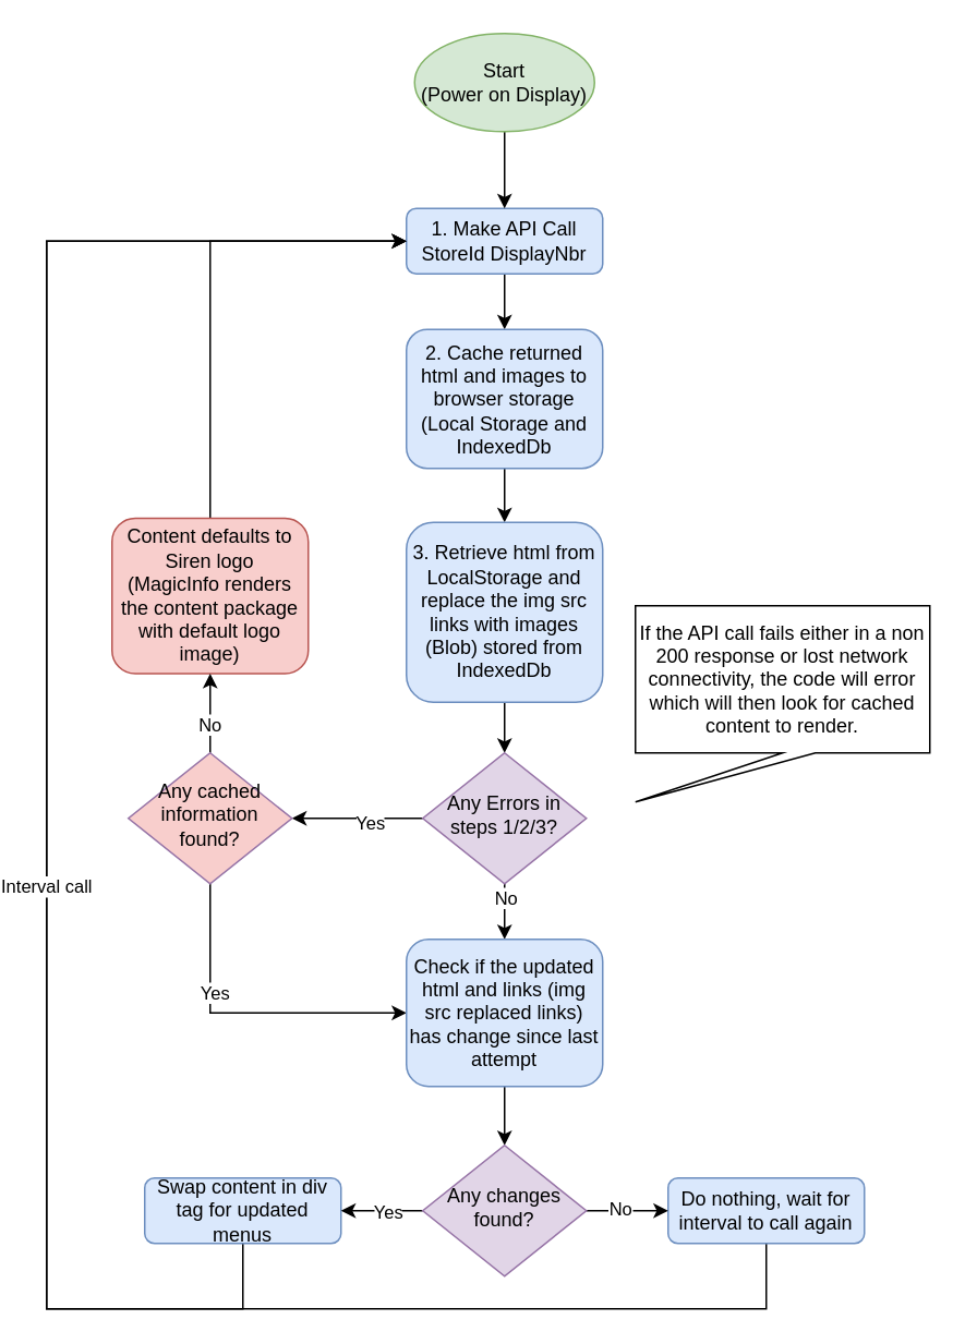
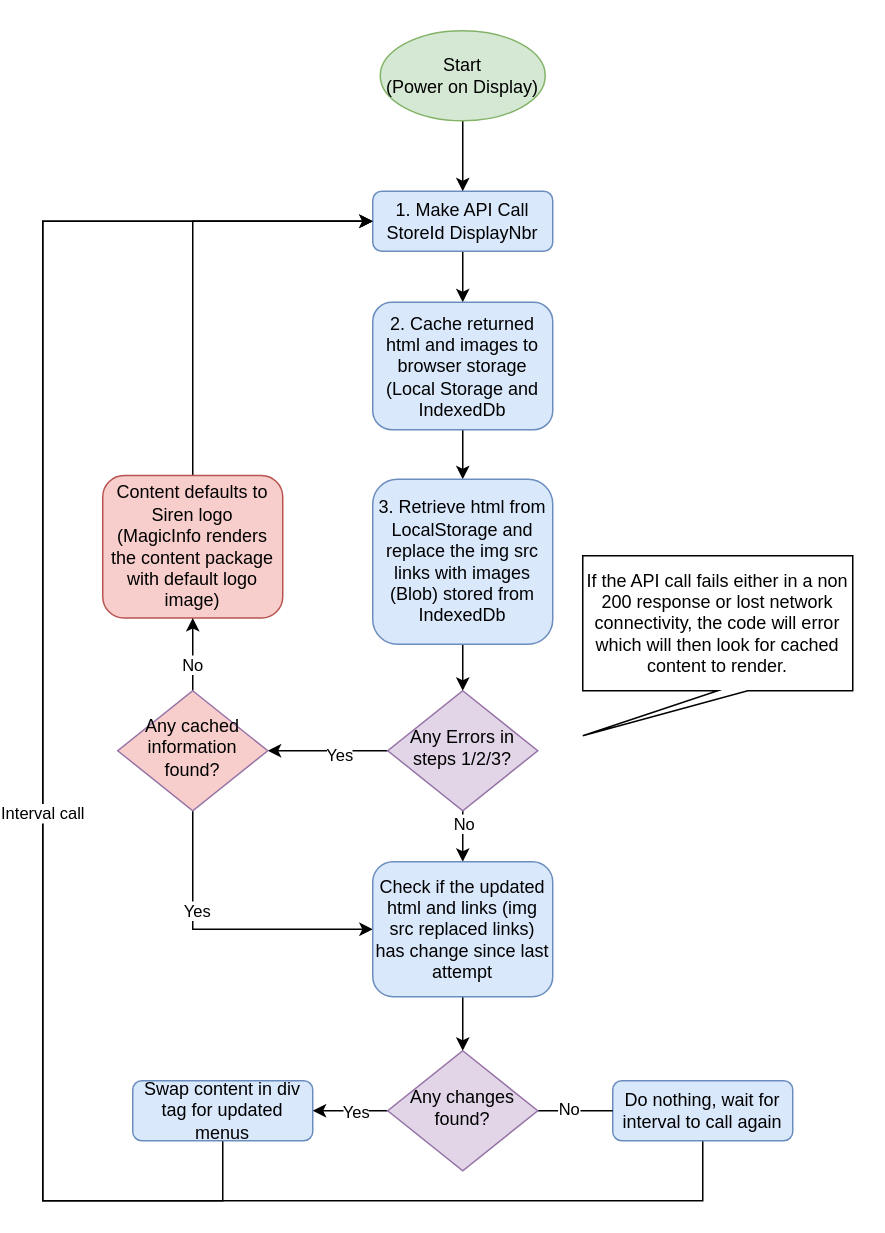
  <mxCell id="0" />
  <mxCell id="1" parent="0" />
  <mxCell id="2" style="edgeStyle=orthogonalEdgeStyle;rounded=0;orthogonalLoop=1;jettySize=auto;html=1;entryX=0.5;entryY=0;entryDx=0;entryDy=0;" edge="1" parent="1" source="3" target="5"><mxGeometry relative="1" as="geometry"><mxPoint x="120" y="220" as="targetPoint" /></mxGeometry></mxCell>
  <mxCell id="3" value="1. Make API Call&lt;br&gt;StoreId DisplayNbr" style="rounded=1;whiteSpace=wrap;html=1;fontSize=12;glass=0;strokeWidth=1;shadow=0;fillColor=#dae8fc;strokeColor=#6c8ebf;" parent="1" vertex="1"><mxGeometry x="240" y="127" width="120" height="40" as="geometry" /></mxCell>
  <mxCell id="4" style="edgeStyle=orthogonalEdgeStyle;rounded=0;orthogonalLoop=1;jettySize=auto;html=1;entryX=0.5;entryY=0;entryDx=0;entryDy=0;" edge="1" parent="1" source="5" target="7"><mxGeometry relative="1" as="geometry" /></mxCell>
  <mxCell id="5" value="2. Cache returned html and images to browser storage&lt;br&gt;(Local Storage and IndexedDb" style="rounded=1;whiteSpace=wrap;html=1;fontSize=12;glass=0;strokeWidth=1;shadow=0;fillColor=#dae8fc;strokeColor=#6c8ebf;" vertex="1" parent="1"><mxGeometry x="240" y="201" width="120" height="85" as="geometry" /></mxCell>
  <mxCell id="6" style="edgeStyle=orthogonalEdgeStyle;rounded=0;orthogonalLoop=1;jettySize=auto;html=1;entryX=0.5;entryY=0;entryDx=0;entryDy=0;" edge="1" parent="1" source="7" target="12"><mxGeometry relative="1" as="geometry" /></mxCell>
  <mxCell id="7" value="3. Retrieve html from LocalStorage and replace the img src links with images (Blob) stored from IndexedDb" style="rounded=1;whiteSpace=wrap;html=1;fontSize=12;glass=0;strokeWidth=1;shadow=0;fillColor=#dae8fc;strokeColor=#6c8ebf;" vertex="1" parent="1"><mxGeometry x="240" y="319" width="120" height="110" as="geometry" /></mxCell>
  <mxCell id="8" style="edgeStyle=orthogonalEdgeStyle;rounded=0;orthogonalLoop=1;jettySize=auto;html=1;" edge="1" parent="1" source="12"><mxGeometry relative="1" as="geometry"><mxPoint x="170" y="500" as="targetPoint" /></mxGeometry></mxCell>
  <mxCell id="9" value="Yes" style="edgeLabel;html=1;align=center;verticalAlign=middle;resizable=0;points=[];" vertex="1" connectable="0" parent="8"><mxGeometry x="-0.18" y="2" relative="1" as="geometry"><mxPoint as="offset" /></mxGeometry></mxCell>
  <mxCell id="10" style="edgeStyle=orthogonalEdgeStyle;rounded=0;orthogonalLoop=1;jettySize=auto;html=1;entryX=0.5;entryY=0;entryDx=0;entryDy=0;" edge="1" parent="1" source="12" target="28"><mxGeometry relative="1" as="geometry" /></mxCell>
  <mxCell id="11" value="No" style="edgeLabel;html=1;align=center;verticalAlign=middle;resizable=0;points=[];" vertex="1" connectable="0" parent="10"><mxGeometry x="-0.652" relative="1" as="geometry"><mxPoint as="offset" /></mxGeometry></mxCell>
  <mxCell id="12" value="Any Errors in steps 1/2/3?" style="rhombus;whiteSpace=wrap;html=1;shadow=0;fontFamily=Helvetica;fontSize=12;align=center;strokeWidth=1;spacing=6;spacingTop=-4;fillColor=#e1d5e7;strokeColor=#9673a6;" vertex="1" parent="1"><mxGeometry x="250" y="460" width="100" height="80" as="geometry" /></mxCell>
  <mxCell id="13" style="edgeStyle=orthogonalEdgeStyle;rounded=0;orthogonalLoop=1;jettySize=auto;html=1;entryX=0.5;entryY=0;entryDx=0;entryDy=0;" edge="1" parent="1" source="14" target="3"><mxGeometry relative="1" as="geometry"><mxPoint x="300" y="120" as="targetPoint" /></mxGeometry></mxCell>
  <mxCell id="14" value="Start &lt;br&gt;(Power on Display)" style="ellipse;whiteSpace=wrap;html=1;fillColor=#d5e8d4;strokeColor=#82b366;" vertex="1" parent="1"><mxGeometry x="245" y="20" width="110" height="60" as="geometry" /></mxCell>
  <mxCell id="15" style="edgeStyle=orthogonalEdgeStyle;rounded=0;orthogonalLoop=1;jettySize=auto;html=1;entryX=0;entryY=0.5;entryDx=0;entryDy=0;" edge="1" parent="1" source="16" target="3"><mxGeometry relative="1" as="geometry"><Array as="points"><mxPoint x="120" y="147" /></Array></mxGeometry></mxCell>
  <mxCell id="16" value="Content defaults to Siren logo&lt;br style=&quot;border-color: var(--border-color);&quot;&gt;(MagicInfo renders the content package with default logo image)" style="rounded=1;whiteSpace=wrap;html=1;fontSize=12;glass=0;strokeWidth=1;shadow=0;fillColor=#f8cecc;strokeColor=#b85450;" vertex="1" parent="1"><mxGeometry x="60" y="316.5" width="120" height="95" as="geometry" /></mxCell>
  <mxCell id="17" style="edgeStyle=orthogonalEdgeStyle;rounded=0;orthogonalLoop=1;jettySize=auto;html=1;entryX=0;entryY=0.5;entryDx=0;entryDy=0;endArrow=open;" edge="1" parent="1" source="18" target="3"><mxGeometry relative="1" as="geometry"><Array as="points"><mxPoint x="460" y="800" /><mxPoint x="20" y="800" /><mxPoint x="20" y="147" /></Array></mxGeometry></mxCell>
  <mxCell id="18" value="Do nothing, wait for interval to call again" style="rounded=1;whiteSpace=wrap;html=1;fontSize=12;glass=0;strokeWidth=1;shadow=0;fillColor=#dae8fc;strokeColor=#6c8ebf;" vertex="1" parent="1"><mxGeometry x="400" y="720" width="120" height="40" as="geometry" /></mxCell>
  <mxCell id="19" style="edgeStyle=orthogonalEdgeStyle;rounded=0;orthogonalLoop=1;jettySize=auto;html=1;entryX=0;entryY=0.5;entryDx=0;entryDy=0;" edge="1" parent="1" source="21" target="3"><mxGeometry relative="1" as="geometry"><Array as="points"><mxPoint x="140" y="800" /><mxPoint x="20" y="800" /><mxPoint x="20" y="147" /></Array></mxGeometry></mxCell>
  <mxCell id="20" value="Interval call" style="edgeLabel;html=1;align=center;verticalAlign=middle;resizable=0;points=[];" vertex="1" connectable="0" parent="19"><mxGeometry x="-0.189" y="1" relative="1" as="geometry"><mxPoint as="offset" /></mxGeometry></mxCell>
  <mxCell id="21" value="Swap content in div tag for updated menus" style="rounded=1;whiteSpace=wrap;html=1;fontSize=12;glass=0;strokeWidth=1;shadow=0;fillColor=#dae8fc;strokeColor=#6c8ebf;" vertex="1" parent="1"><mxGeometry x="80" y="720" width="120" height="40" as="geometry" /></mxCell>
  <mxCell id="22" style="edgeStyle=orthogonalEdgeStyle;rounded=0;orthogonalLoop=1;jettySize=auto;html=1;entryX=0.5;entryY=1;entryDx=0;entryDy=0;" edge="1" parent="1" source="26" target="16"><mxGeometry relative="1" as="geometry"><mxPoint x="120" y="430" as="targetPoint" /></mxGeometry></mxCell>
  <mxCell id="23" value="No" style="edgeLabel;html=1;align=center;verticalAlign=middle;resizable=0;points=[];" vertex="1" connectable="0" parent="22"><mxGeometry x="-0.277" y="1" relative="1" as="geometry"><mxPoint as="offset" /></mxGeometry></mxCell>
  <mxCell id="24" style="edgeStyle=orthogonalEdgeStyle;rounded=0;orthogonalLoop=1;jettySize=auto;html=1;entryX=0;entryY=0.5;entryDx=0;entryDy=0;" edge="1" parent="1" source="26" target="28"><mxGeometry relative="1" as="geometry"><Array as="points"><mxPoint x="120" y="619" /></Array></mxGeometry></mxCell>
  <mxCell id="25" value="Yes" style="edgeLabel;html=1;align=center;verticalAlign=middle;resizable=0;points=[];" vertex="1" connectable="0" parent="24"><mxGeometry x="-0.337" y="2" relative="1" as="geometry"><mxPoint as="offset" /></mxGeometry></mxCell>
  <mxCell id="26" value="Any cached information found?" style="rhombus;whiteSpace=wrap;html=1;shadow=0;fontFamily=Helvetica;fontSize=12;align=center;strokeWidth=1;spacing=6;spacingTop=-4;fillColor=#f8cecc;strokeColor=#9673a6;" vertex="1" parent="1"><mxGeometry x="70" y="460" width="100" height="80" as="geometry" /></mxCell>
  <mxCell id="27" style="edgeStyle=orthogonalEdgeStyle;rounded=0;orthogonalLoop=1;jettySize=auto;html=1;entryX=0.5;entryY=0;entryDx=0;entryDy=0;" edge="1" parent="1" source="28" target="33"><mxGeometry relative="1" as="geometry" /></mxCell>
  <mxCell id="28" value="Check if the updated html and links (img src replaced links) has change since last attempt" style="rounded=1;whiteSpace=wrap;html=1;fontSize=12;glass=0;strokeWidth=1;shadow=0;fillColor=#dae8fc;strokeColor=#6c8ebf;" vertex="1" parent="1"><mxGeometry x="240" y="574" width="120" height="90" as="geometry" /></mxCell>
- <mxCell id="29" style="edgeStyle=orthogonalEdgeStyle;rounded=0;orthogonalLoop=1;jettySize=auto;html=1;entryX=0;entryY=0.5;entryDx=0;entryDy=0;" edge="1" parent="1" source="33" target="18"><mxGeometry relative="1" as="geometry" /></mxCell>
+ <mxCell id="29" style="edgeStyle=orthogonalEdgeStyle;rounded=0;orthogonalLoop=1;jettySize=auto;html=1;entryX=0;entryY=0.5;entryDx=0;entryDy=0;endArrow=none;" edge="1" parent="1" source="33" target="18"><mxGeometry relative="1" as="geometry" /></mxCell>
  <mxCell id="30" value="No" style="edgeLabel;html=1;align=center;verticalAlign=middle;resizable=0;points=[];" vertex="1" connectable="0" parent="29"><mxGeometry x="-0.2" y="2" relative="1" as="geometry"><mxPoint as="offset" /></mxGeometry></mxCell>
  <mxCell id="31" style="edgeStyle=orthogonalEdgeStyle;rounded=0;orthogonalLoop=1;jettySize=auto;html=1;entryX=1;entryY=0.5;entryDx=0;entryDy=0;" edge="1" parent="1" source="33" target="21"><mxGeometry relative="1" as="geometry" /></mxCell>
  <mxCell id="32" value="Yes" style="edgeLabel;html=1;align=center;verticalAlign=middle;resizable=0;points=[];" vertex="1" connectable="0" parent="31"><mxGeometry x="-0.12" relative="1" as="geometry"><mxPoint as="offset" /></mxGeometry></mxCell>
  <mxCell id="33" value="Any changes found?" style="rhombus;whiteSpace=wrap;html=1;shadow=0;fontFamily=Helvetica;fontSize=12;align=center;strokeWidth=1;spacing=6;spacingTop=-4;fillColor=#e1d5e7;strokeColor=#9673a6;" vertex="1" parent="1"><mxGeometry x="250" y="700" width="100" height="80" as="geometry" /></mxCell>
  <mxCell id="34" value="If the API call fails either in a non 200 response or lost network connectivity, the code will error which will then look for cached content to render." style="shape=callout;whiteSpace=wrap;html=1;perimeter=calloutPerimeter;position2=0;" vertex="1" parent="1"><mxGeometry x="380" y="370" width="180" height="120" as="geometry" /></mxCell>
